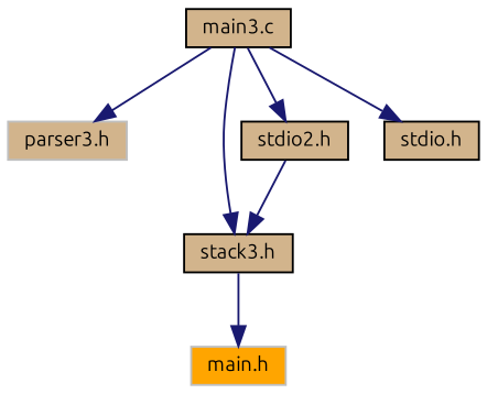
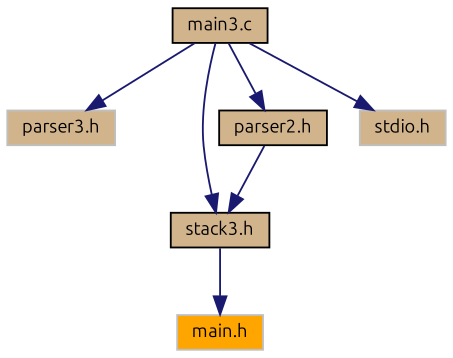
  digraph {
    fontname=Ubuntu
    node [color=black fillcolor=tan fontname=Ubuntu fontsize=10 shape=record style=filled]
    edge [color=midnightblue fontname=Ubuntu fontsize=10 labelfontname=Helvetica labelfontsize=10 style=solid]
    n1 [fontcolor=black height=0.2 label="main3.c" width=0.4]
    n2 [color=grey75 height=0.2 label="parser3.h" width=0.4]
    n3 [height=0.2 label="stack3.h" width=0.4]
-   n4 [height=0.2 label="stdio2.h" width=0.4]
-   n5 [height=0.2 label="stdio.h" width=0.4]
+   n4 [height=0.2 label="parser2.h" width=0.4]
+   n5 [color=grey75 height=0.2 label="stdio.h" width=0.4]
    n6 [color=grey75 fillcolor=orange height=0.2 label="main.h" width=0.4]
    n1 -> n2
    n1 -> n3
    n1 -> n4
    n1 -> n5
    n3 -> n6
    n4 -> n3
  }
